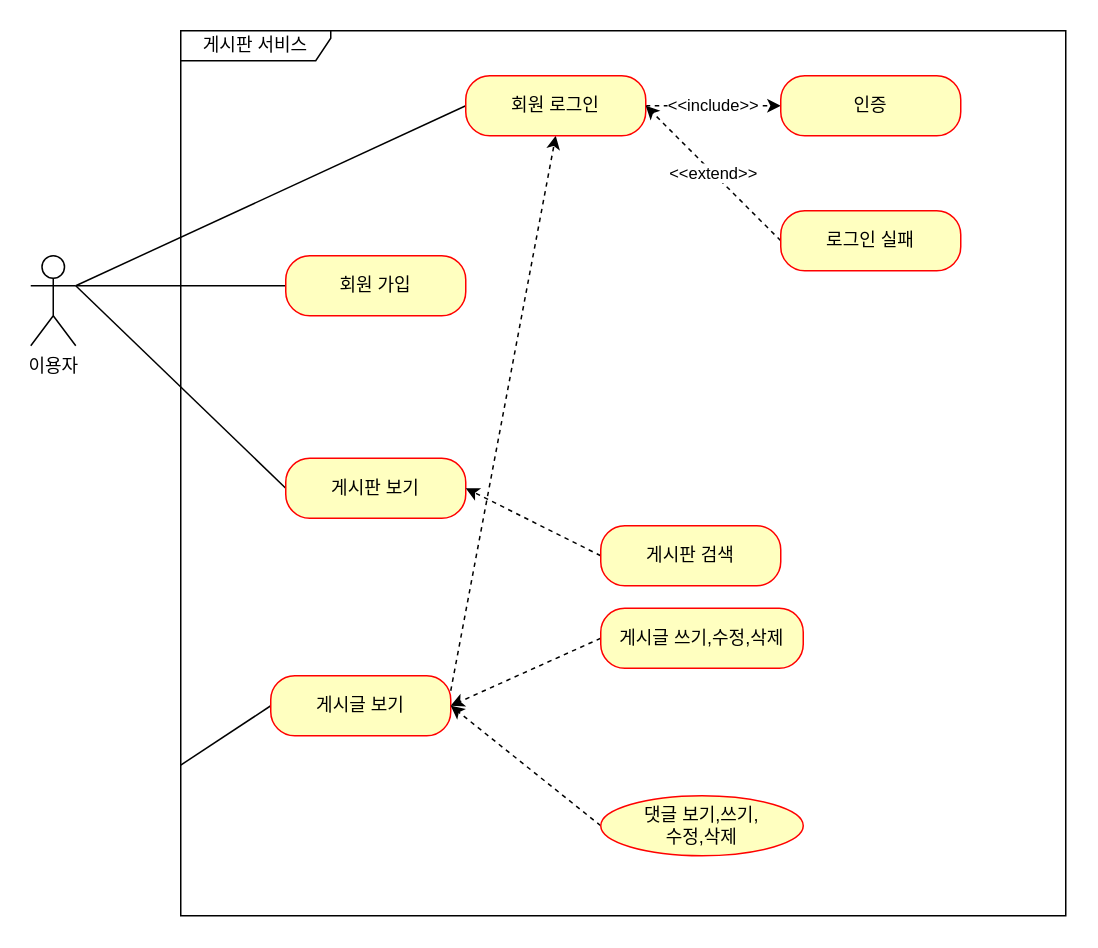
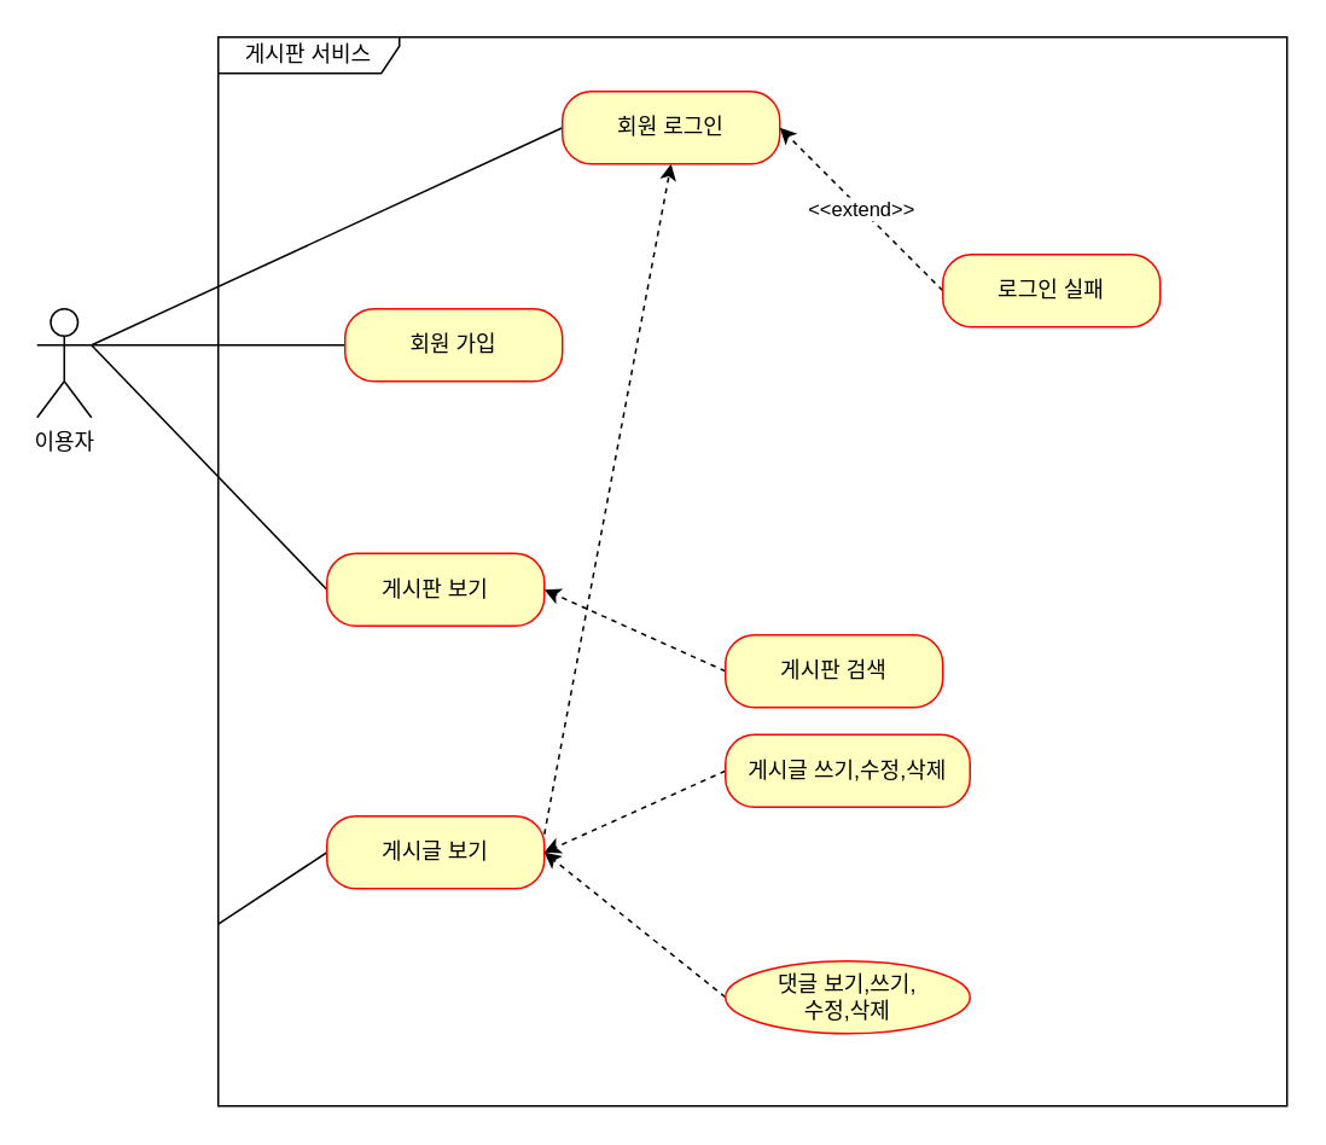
  <mxCell id="0" />
  <mxCell id="1" parent="0" />
  <mxCell id="2" value="이용자" style="shape=umlActor;verticalLabelPosition=bottom;verticalAlign=top;html=1;" vertex="1" parent="1"><mxGeometry x="20" y="170" width="30" height="60" as="geometry" /></mxCell>
  <mxCell id="3" value="게시판 서비스" style="shape=umlFrame;whiteSpace=wrap;html=1;pointerEvents=0;width=100;height=20;" vertex="1" parent="1"><mxGeometry x="120" y="20" width="590" height="590" as="geometry" /></mxCell>
  <mxCell id="4" style="rounded=0;orthogonalLoop=1;jettySize=auto;html=1;exitX=0;exitY=0.5;exitDx=0;exitDy=0;entryX=1;entryY=0.333;entryDx=0;entryDy=0;entryPerimeter=0;endArrow=none;endFill=0;" edge="1" parent="1" source="5" target="2"><mxGeometry relative="1" as="geometry" /></mxCell>
  <mxCell id="5" value="회원 가입" style="rounded=1;whiteSpace=wrap;html=1;arcSize=40;fontColor=#000000;fillColor=#ffffc0;strokeColor=#ff0000;" vertex="1" parent="1"><mxGeometry x="190" y="170" width="120" height="40" as="geometry" /></mxCell>
  <mxCell id="6" style="edgeStyle=none;rounded=0;orthogonalLoop=1;jettySize=auto;html=1;exitX=0;exitY=0.5;exitDx=0;exitDy=0;endArrow=none;endFill=0;" edge="1" parent="1" source="7"><mxGeometry relative="1" as="geometry"><mxPoint x="50" y="190" as="targetPoint" /></mxGeometry></mxCell>
- <mxCell id="7" value="게시판 보기" style="rounded=1;whiteSpace=wrap;html=1;arcSize=40;fontColor=#000000;fillColor=#ffffc0;strokeColor=#ff0000;" vertex="1" parent="1"><mxGeometry x="190" y="305" width="120" height="40" as="geometry" /></mxCell>
+ <mxCell id="7" value="게시판 보기" style="rounded=1;whiteSpace=wrap;html=1;arcSize=40;fontColor=#000000;fillColor=#ffffc0;strokeColor=#ff0000;" vertex="1" parent="1"><mxGeometry x="180" y="305" width="120" height="40" as="geometry" /></mxCell>
  <mxCell id="8" style="edgeStyle=none;rounded=0;orthogonalLoop=1;jettySize=auto;html=1;exitX=0;exitY=0.5;exitDx=0;exitDy=0;endArrow=none;endFill=0;" edge="1" parent="1" source="10" target="3"><mxGeometry relative="1" as="geometry" /></mxCell>
  <mxCell id="9" style="edgeStyle=none;rounded=0;orthogonalLoop=1;jettySize=auto;html=1;exitX=1;exitY=0.25;exitDx=0;exitDy=0;dashed=1;endArrow=classic;endFill=1;" edge="1" parent="1" source="10"><mxGeometry relative="1" as="geometry"><mxPoint x="370" y="90" as="targetPoint" /></mxGeometry></mxCell>
  <mxCell id="10" value="게시글 보기" style="rounded=1;whiteSpace=wrap;html=1;arcSize=40;fontColor=#000000;fillColor=#ffffc0;strokeColor=#ff0000;" vertex="1" parent="1"><mxGeometry x="180" y="450" width="120" height="40" as="geometry" /></mxCell>
  <mxCell id="11" style="edgeStyle=none;rounded=0;orthogonalLoop=1;jettySize=auto;html=1;exitX=0;exitY=0.5;exitDx=0;exitDy=0;endArrow=none;endFill=0;" edge="1" parent="1" source="13"><mxGeometry relative="1" as="geometry"><mxPoint x="50" y="190" as="targetPoint" /></mxGeometry></mxCell>
- <mxCell id="12" value="&amp;lt;&amp;lt;include&amp;gt;&amp;gt;" style="edgeStyle=none;rounded=0;orthogonalLoop=1;jettySize=auto;html=1;exitX=1;exitY=0.5;exitDx=0;exitDy=0;entryX=0;entryY=0.5;entryDx=0;entryDy=0;endArrow=classic;endFill=1;dashed=1;" edge="1" parent="1" source="13" target="14"><mxGeometry relative="1" as="geometry" /></mxCell>
  <mxCell id="13" value="회원 로그인" style="rounded=1;whiteSpace=wrap;html=1;arcSize=40;fontColor=#000000;fillColor=#ffffc0;strokeColor=#ff0000;" vertex="1" parent="1"><mxGeometry x="310" y="50" width="120" height="40" as="geometry" /></mxCell>
- <mxCell id="14" value="인증" style="rounded=1;whiteSpace=wrap;html=1;arcSize=40;fontColor=#000000;fillColor=#ffffc0;strokeColor=#ff0000;" vertex="1" parent="1"><mxGeometry x="520" y="50" width="120" height="40" as="geometry" /></mxCell>
  <mxCell id="15" value="&amp;lt;&amp;lt;extend&amp;gt;&amp;gt;" style="edgeStyle=none;rounded=0;orthogonalLoop=1;jettySize=auto;html=1;exitX=0;exitY=0.5;exitDx=0;exitDy=0;endArrow=classic;endFill=1;dashed=1;" edge="1" parent="1" source="16"><mxGeometry relative="1" as="geometry"><mxPoint x="430" y="70" as="targetPoint" /></mxGeometry></mxCell>
  <mxCell id="16" value="로그인 실패" style="rounded=1;whiteSpace=wrap;html=1;arcSize=40;fontColor=#000000;fillColor=#ffffc0;strokeColor=#ff0000;" vertex="1" parent="1"><mxGeometry x="520" y="140" width="120" height="40" as="geometry" /></mxCell>
  <mxCell id="17" style="edgeStyle=none;rounded=0;orthogonalLoop=1;jettySize=auto;html=1;exitX=0;exitY=0.5;exitDx=0;exitDy=0;dashed=1;endArrow=classic;endFill=1;entryX=1;entryY=0.5;entryDx=0;entryDy=0;" edge="1" parent="1" source="18" target="7"><mxGeometry relative="1" as="geometry"><mxPoint x="300" y="330" as="targetPoint" /></mxGeometry></mxCell>
  <mxCell id="18" value="게시판 검색" style="rounded=1;whiteSpace=wrap;html=1;arcSize=40;fontColor=#000000;fillColor=#ffffc0;strokeColor=#ff0000;" vertex="1" parent="1"><mxGeometry x="400" y="350" width="120" height="40" as="geometry" /></mxCell>
  <mxCell id="19" style="edgeStyle=none;rounded=0;orthogonalLoop=1;jettySize=auto;html=1;exitX=0;exitY=0.5;exitDx=0;exitDy=0;entryX=1;entryY=0.5;entryDx=0;entryDy=0;dashed=1;endArrow=classic;endFill=1;" edge="1" parent="1" source="20" target="10"><mxGeometry relative="1" as="geometry" /></mxCell>
  <mxCell id="20" value="게시글 쓰기,수정,삭제" style="rounded=1;whiteSpace=wrap;html=1;arcSize=40;fontColor=#000000;fillColor=#ffffc0;strokeColor=#ff0000;" vertex="1" parent="1"><mxGeometry x="400" y="405" width="135" height="40" as="geometry" /></mxCell>
  <mxCell id="21" style="edgeStyle=none;rounded=0;orthogonalLoop=1;jettySize=auto;html=1;exitX=0;exitY=0.5;exitDx=0;exitDy=0;dashed=1;endArrow=classic;endFill=1;" edge="1" parent="1" source="22"><mxGeometry relative="1" as="geometry"><mxPoint x="300" y="470" as="targetPoint" /></mxGeometry></mxCell>
  <mxCell id="22" value="댓글 보기,쓰기,&lt;br&gt;수정,삭제" style="ellipse;whiteSpace=wrap;html=1;arcSize=40;fontColor=#000000;fillColor=#ffffc0;strokeColor=#ff0000;" vertex="1" parent="1"><mxGeometry x="400" y="530" width="135" height="40" as="geometry" /></mxCell>
